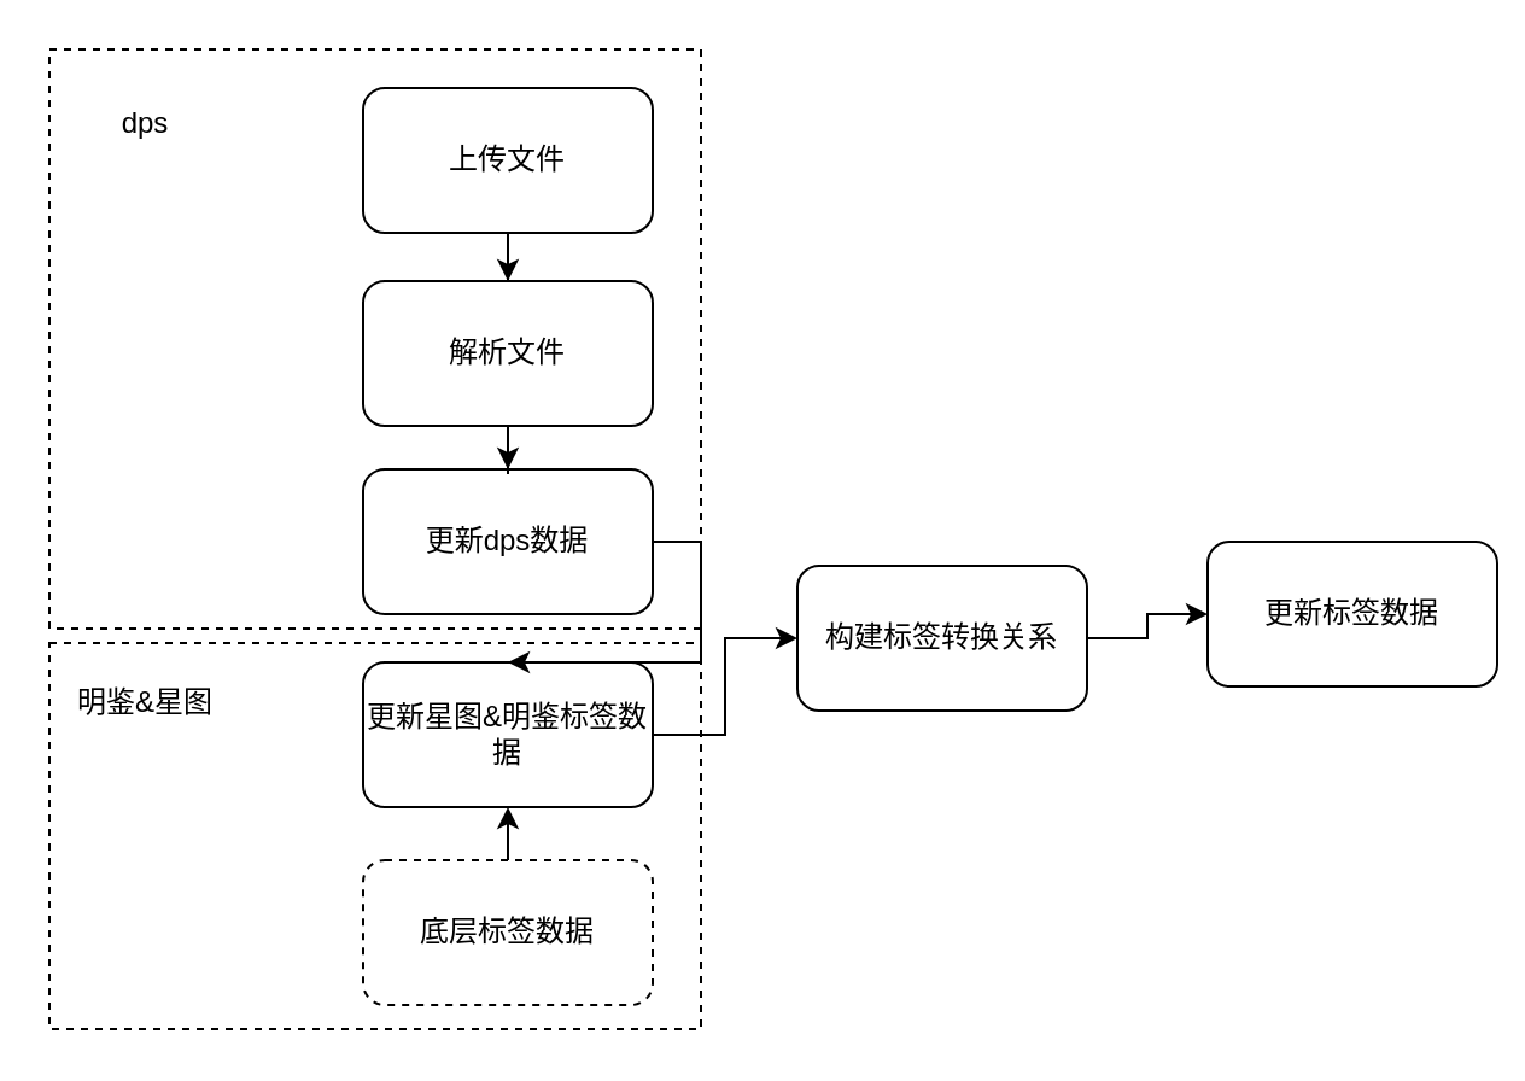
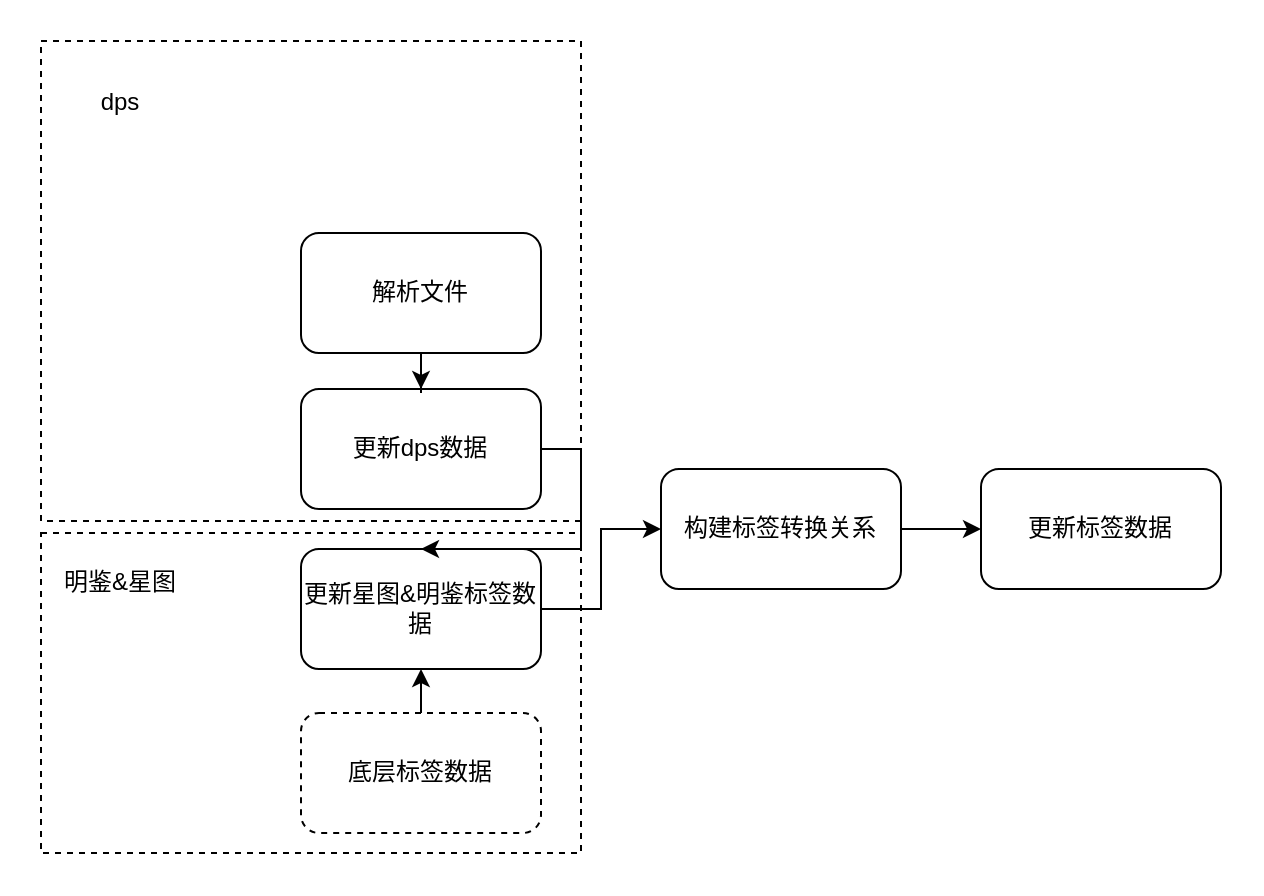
  <mxCell id="0" />
  <mxCell id="1" parent="0" />
  <mxCell id="2" value="" style="rounded=0;whiteSpace=wrap;html=1;fillColor=none;dashed=1;" vertex="1" parent="1"><mxGeometry x="20" y="20" width="270" height="240" as="geometry" /></mxCell>
  <mxCell id="3" style="edgeStyle=orthogonalEdgeStyle;rounded=0;orthogonalLoop=1;jettySize=auto;html=1;exitX=1;exitY=0.5;exitDx=0;exitDy=0;" edge="1" parent="1" source="4"><mxGeometry relative="1" as="geometry"><mxPoint x="330" y="264" as="targetPoint" /><Array as="points"><mxPoint x="300" y="304" /><mxPoint x="300" y="264" /></Array></mxGeometry></mxCell>
  <mxCell id="4" value="更新星图&amp;amp;明鉴标签数据" style="rounded=1;whiteSpace=wrap;html=1;" vertex="1" parent="1"><mxGeometry x="150" y="274" width="120" height="60" as="geometry" /></mxCell>
  <mxCell id="5" style="edgeStyle=orthogonalEdgeStyle;rounded=0;orthogonalLoop=1;jettySize=auto;html=1;exitX=1;exitY=0.5;exitDx=0;exitDy=0;" edge="1" parent="1" source="6" target="4"><mxGeometry relative="1" as="geometry" /></mxCell>
  <mxCell id="6" value="更新dps数据" style="rounded=1;whiteSpace=wrap;html=1;" vertex="1" parent="1"><mxGeometry x="150" y="194" width="120" height="60" as="geometry" /></mxCell>
  <mxCell id="7" style="edgeStyle=orthogonalEdgeStyle;rounded=0;orthogonalLoop=1;jettySize=auto;html=1;exitX=1;exitY=0.5;exitDx=0;exitDy=0;entryX=0;entryY=0.5;entryDx=0;entryDy=0;" edge="1" parent="1" source="8" target="9"><mxGeometry relative="1" as="geometry" /></mxCell>
  <mxCell id="8" value="构建标签转换关系" style="rounded=1;whiteSpace=wrap;html=1;" vertex="1" parent="1"><mxGeometry x="330" y="234" width="120" height="60" as="geometry" /></mxCell>
- <mxCell id="9" value="更新标签数据" style="rounded=1;whiteSpace=wrap;html=1;" vertex="1" parent="1"><mxGeometry x="500" y="224" width="120" height="60" as="geometry" /></mxCell>
- <mxCell id="10" style="edgeStyle=orthogonalEdgeStyle;rounded=0;orthogonalLoop=1;jettySize=auto;html=1;exitX=0.5;exitY=1;exitDx=0;exitDy=0;" edge="1" parent="1" source="11" target="13"><mxGeometry relative="1" as="geometry" /></mxCell>
- <mxCell id="11" value="上传文件" style="rounded=1;whiteSpace=wrap;html=1;" vertex="1" parent="1"><mxGeometry x="150" y="36" width="120" height="60" as="geometry" /></mxCell>
+ <mxCell id="9" value="更新标签数据" style="rounded=1;whiteSpace=wrap;html=1;" vertex="1" parent="1"><mxGeometry x="490" y="234" width="120" height="60" as="geometry" /></mxCell>
  <mxCell id="12" style="edgeStyle=orthogonalEdgeStyle;rounded=0;orthogonalLoop=1;jettySize=auto;html=1;exitX=0.5;exitY=1;exitDx=0;exitDy=0;" edge="1" parent="1" source="13" target="6"><mxGeometry relative="1" as="geometry" /></mxCell>
  <mxCell id="13" value="解析文件" style="rounded=1;whiteSpace=wrap;html=1;" vertex="1" parent="1"><mxGeometry x="150" y="116" width="120" height="60" as="geometry" /></mxCell>
  <mxCell id="14" style="edgeStyle=orthogonalEdgeStyle;rounded=0;orthogonalLoop=1;jettySize=auto;html=1;exitX=0.5;exitY=0;exitDx=0;exitDy=0;entryX=0.5;entryY=1;entryDx=0;entryDy=0;" edge="1" parent="1" source="15" target="4"><mxGeometry relative="1" as="geometry" /></mxCell>
  <mxCell id="15" value="底层标签数据" style="rounded=1;whiteSpace=wrap;html=1;dashed=1;" vertex="1" parent="1"><mxGeometry x="150" y="356" width="120" height="60" as="geometry" /></mxCell>
  <mxCell id="16" value="dps" style="text;html=1;strokeColor=none;fillColor=none;align=center;verticalAlign=middle;whiteSpace=wrap;rounded=0;dashed=1;" vertex="1" parent="1"><mxGeometry x="30" y="36" width="60" height="30" as="geometry" /></mxCell>
  <mxCell id="17" value="" style="rounded=0;whiteSpace=wrap;html=1;fillColor=none;dashed=1;" vertex="1" parent="1"><mxGeometry x="20" y="266" width="270" height="160" as="geometry" /></mxCell>
  <mxCell id="18" value="明鉴&amp;amp;星图" style="text;html=1;strokeColor=none;fillColor=none;align=center;verticalAlign=middle;whiteSpace=wrap;rounded=0;dashed=1;" vertex="1" parent="1"><mxGeometry x="30" y="276" width="60" height="30" as="geometry" /></mxCell>
